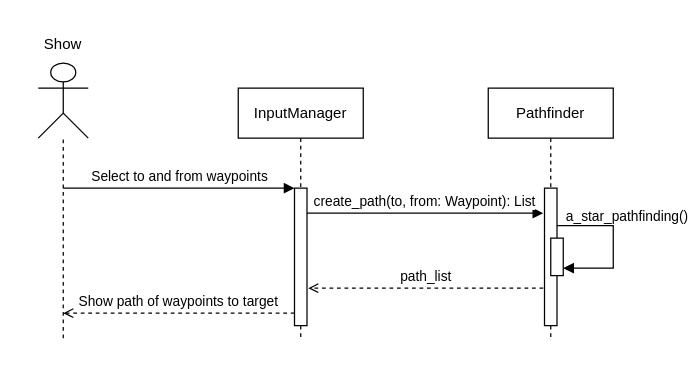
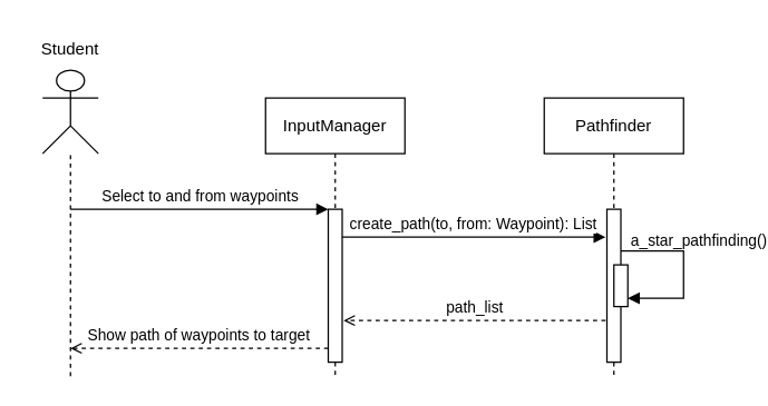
  <mxCell id="0" />
  <mxCell id="1" parent="0" />
  <mxCell id="2" value="InputManager" style="shape=umlLifeline;perimeter=lifelinePerimeter;whiteSpace=wrap;html=1;container=0;dropTarget=0;collapsible=0;recursiveResize=0;outlineConnect=0;portConstraint=eastwest;newEdgeStyle={&quot;edgeStyle&quot;:&quot;elbowEdgeStyle&quot;,&quot;elbow&quot;:&quot;vertical&quot;,&quot;curved&quot;:0,&quot;rounded&quot;:0};" parent="1" vertex="1"><mxGeometry x="190" y="70" width="100" height="200" as="geometry" /></mxCell>
  <mxCell id="3" style="edgeStyle=elbowEdgeStyle;rounded=0;orthogonalLoop=1;jettySize=auto;html=1;elbow=vertical;curved=0;" parent="2" source="4" target="2" edge="1"><mxGeometry relative="1" as="geometry" /></mxCell>
  <mxCell id="4" value="" style="html=1;points=[];perimeter=orthogonalPerimeter;outlineConnect=0;targetShapes=umlLifeline;portConstraint=eastwest;newEdgeStyle={&quot;edgeStyle&quot;:&quot;elbowEdgeStyle&quot;,&quot;elbow&quot;:&quot;vertical&quot;,&quot;curved&quot;:0,&quot;rounded&quot;:0};" parent="2" vertex="1"><mxGeometry x="45" y="80" width="10" height="110" as="geometry" /></mxCell>
  <mxCell id="5" value="Select to and from waypoints" style="html=1;verticalAlign=bottom;endArrow=block;endSize=6;elbow=vertical;rounded=0;endFill=1;" parent="1" edge="1"><mxGeometry relative="1" as="geometry"><mxPoint x="235" y="150" as="targetPoint" /><mxPoint x="50" y="150" as="sourcePoint" /></mxGeometry></mxCell>
  <mxCell id="6" value="" style="shape=umlActor;verticalLabelPosition=bottom;verticalAlign=top;html=1;outlineConnect=0;align=center;" parent="1" vertex="1"><mxGeometry x="30" y="50" width="40" height="60" as="geometry" /></mxCell>
  <mxCell id="7" value="" style="endArrow=none;dashed=1;html=1;rounded=0;" parent="1" target="6" edge="1"><mxGeometry width="50" height="50" relative="1" as="geometry"><mxPoint x="50" y="270" as="sourcePoint" /><mxPoint x="170" y="220" as="targetPoint" /></mxGeometry></mxCell>
- <mxCell id="8" value="Show" style="text;html=1;align=center;verticalAlign=middle;whiteSpace=wrap;rounded=0;" parent="1" vertex="1"><mxGeometry x="20" y="20" width="60" height="30" as="geometry" /></mxCell>
+ <mxCell id="8" value="Student" style="text;html=1;align=center;verticalAlign=middle;whiteSpace=wrap;rounded=0;" parent="1" vertex="1"><mxGeometry x="20" y="20" width="60" height="30" as="geometry" /></mxCell>
  <mxCell id="9" value="Pathfinder" style="shape=umlLifeline;perimeter=lifelinePerimeter;whiteSpace=wrap;html=1;container=0;dropTarget=0;collapsible=0;recursiveResize=0;outlineConnect=0;portConstraint=eastwest;newEdgeStyle={&quot;edgeStyle&quot;:&quot;elbowEdgeStyle&quot;,&quot;elbow&quot;:&quot;vertical&quot;,&quot;curved&quot;:0,&quot;rounded&quot;:0};" parent="1" vertex="1"><mxGeometry x="390" y="70" width="100" height="200" as="geometry" /></mxCell>
  <mxCell id="10" value="" style="html=1;points=[];perimeter=orthogonalPerimeter;outlineConnect=0;targetShapes=umlLifeline;portConstraint=eastwest;newEdgeStyle={&quot;edgeStyle&quot;:&quot;elbowEdgeStyle&quot;,&quot;elbow&quot;:&quot;vertical&quot;,&quot;curved&quot;:0,&quot;rounded&quot;:0};" parent="9" vertex="1"><mxGeometry x="45" y="80" width="10" height="110" as="geometry" /></mxCell>
  <mxCell id="11" value="" style="html=1;points=[];perimeter=orthogonalPerimeter;outlineConnect=0;targetShapes=umlLifeline;portConstraint=eastwest;newEdgeStyle={&quot;edgeStyle&quot;:&quot;elbowEdgeStyle&quot;,&quot;elbow&quot;:&quot;vertical&quot;,&quot;curved&quot;:0,&quot;rounded&quot;:0};" parent="9" vertex="1"><mxGeometry x="50" y="120" width="10" height="30" as="geometry" /></mxCell>
  <mxCell id="12" value="" style="endArrow=block;html=1;rounded=0;elbow=vertical;endFill=1;verticalAlign=middle;edgeStyle=orthogonalEdgeStyle;" parent="9" source="10" target="11" edge="1"><mxGeometry width="50" height="50" relative="1" as="geometry"><mxPoint x="56" y="107" as="sourcePoint" /><mxPoint x="120" y="160" as="targetPoint" /><Array as="points"><mxPoint x="100" y="110" /><mxPoint x="100" y="144" /></Array></mxGeometry></mxCell>
  <mxCell id="13" value="a_star_pathfinding()" style="edgeLabel;html=1;align=center;verticalAlign=middle;resizable=0;points=[];" parent="12" vertex="1" connectable="0"><mxGeometry x="-0.067" relative="1" as="geometry"><mxPoint x="10" y="-19" as="offset" /></mxGeometry></mxCell>
  <mxCell id="14" value="" style="endArrow=block;html=1;rounded=0;elbow=vertical;endFill=1;verticalAlign=middle;" parent="1" edge="1"><mxGeometry width="50" height="50" relative="1" as="geometry"><mxPoint x="245" y="170" as="sourcePoint" /><mxPoint x="434" y="170" as="targetPoint" /></mxGeometry></mxCell>
  <mxCell id="15" value="create_path(to, from: Waypoint): List" style="edgeLabel;html=1;align=center;verticalAlign=middle;resizable=0;points=[];" parent="14" vertex="1" connectable="0"><mxGeometry x="-0.067" relative="1" as="geometry"><mxPoint x="5" y="-10" as="offset" /></mxGeometry></mxCell>
  <mxCell id="16" value="path_list" style="html=1;verticalAlign=bottom;endArrow=open;elbow=vertical;rounded=0;dashed=1;endFill=0;" parent="1" edge="1"><mxGeometry relative="1" as="geometry"><mxPoint x="434" y="230" as="sourcePoint" /><mxPoint x="246" y="230" as="targetPoint" /></mxGeometry></mxCell>
  <mxCell id="17" value="Show path of waypoints to target" style="html=1;verticalAlign=bottom;endArrow=open;elbow=vertical;rounded=0;dashed=1;endFill=0;" parent="1" edge="1"><mxGeometry relative="1" as="geometry"><mxPoint x="235" y="250" as="sourcePoint" /><mxPoint x="50" y="250" as="targetPoint" /></mxGeometry></mxCell>
